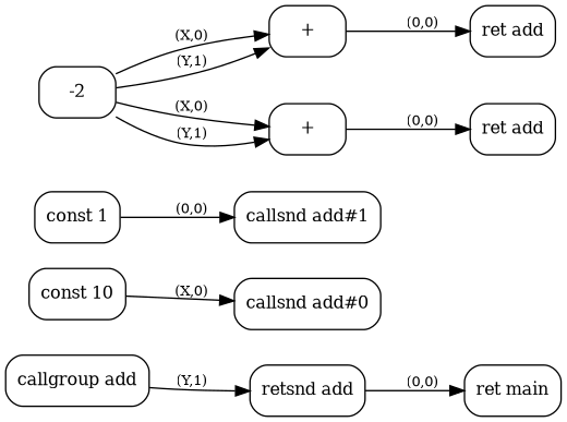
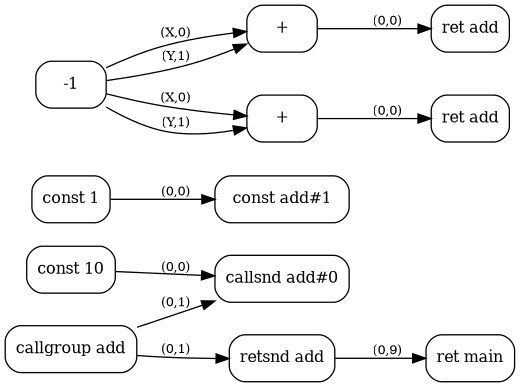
  digraph {
    rankdir=LR
    node [fontsize=12 shape=box style=rounded]
    edge [fontsize=10]
    n1 [label="const 10"]
    n2 [label="callsnd add#0"]
    n3 [label="const 1"]
-   n4 [label="callsnd add#1"]
+   n4 [label="const add#1"]
    n5 [label="+"]
    n6 [label="ret add"]
    n7 [label="callgroup add"]
    n8 [label="retsnd add"]
    n9 [label="ret main"]
    n10 [label="+"]
    n11 [label="ret add"]
-   -1 [label=-2]
-   n1 -> n2 [label="(X,0)"]
+   -1
+   n1 -> n2 [label="(0,0)"]
    n3 -> n4 [label="(0,0)"]
    n5 -> n6 [label="(0,0)"]
-   n7 -> n8 [label="(Y,1)"]
-   n8 -> n9 [label="(0,0)"]
+   n7 -> n2 [label="(0,1)"]
+   n7 -> n8 [label="(0,1)"]
+   n8 -> n9 [label="(0,9)"]
    n10 -> n11 [label="(0,0)"]
    -1 -> n5 [label="(X,0)"]
    -1 -> n5 [label="(Y,1)"]
    -1 -> n10 [label="(X,0)"]
    -1 -> n10 [label="(Y,1)"]
  }
